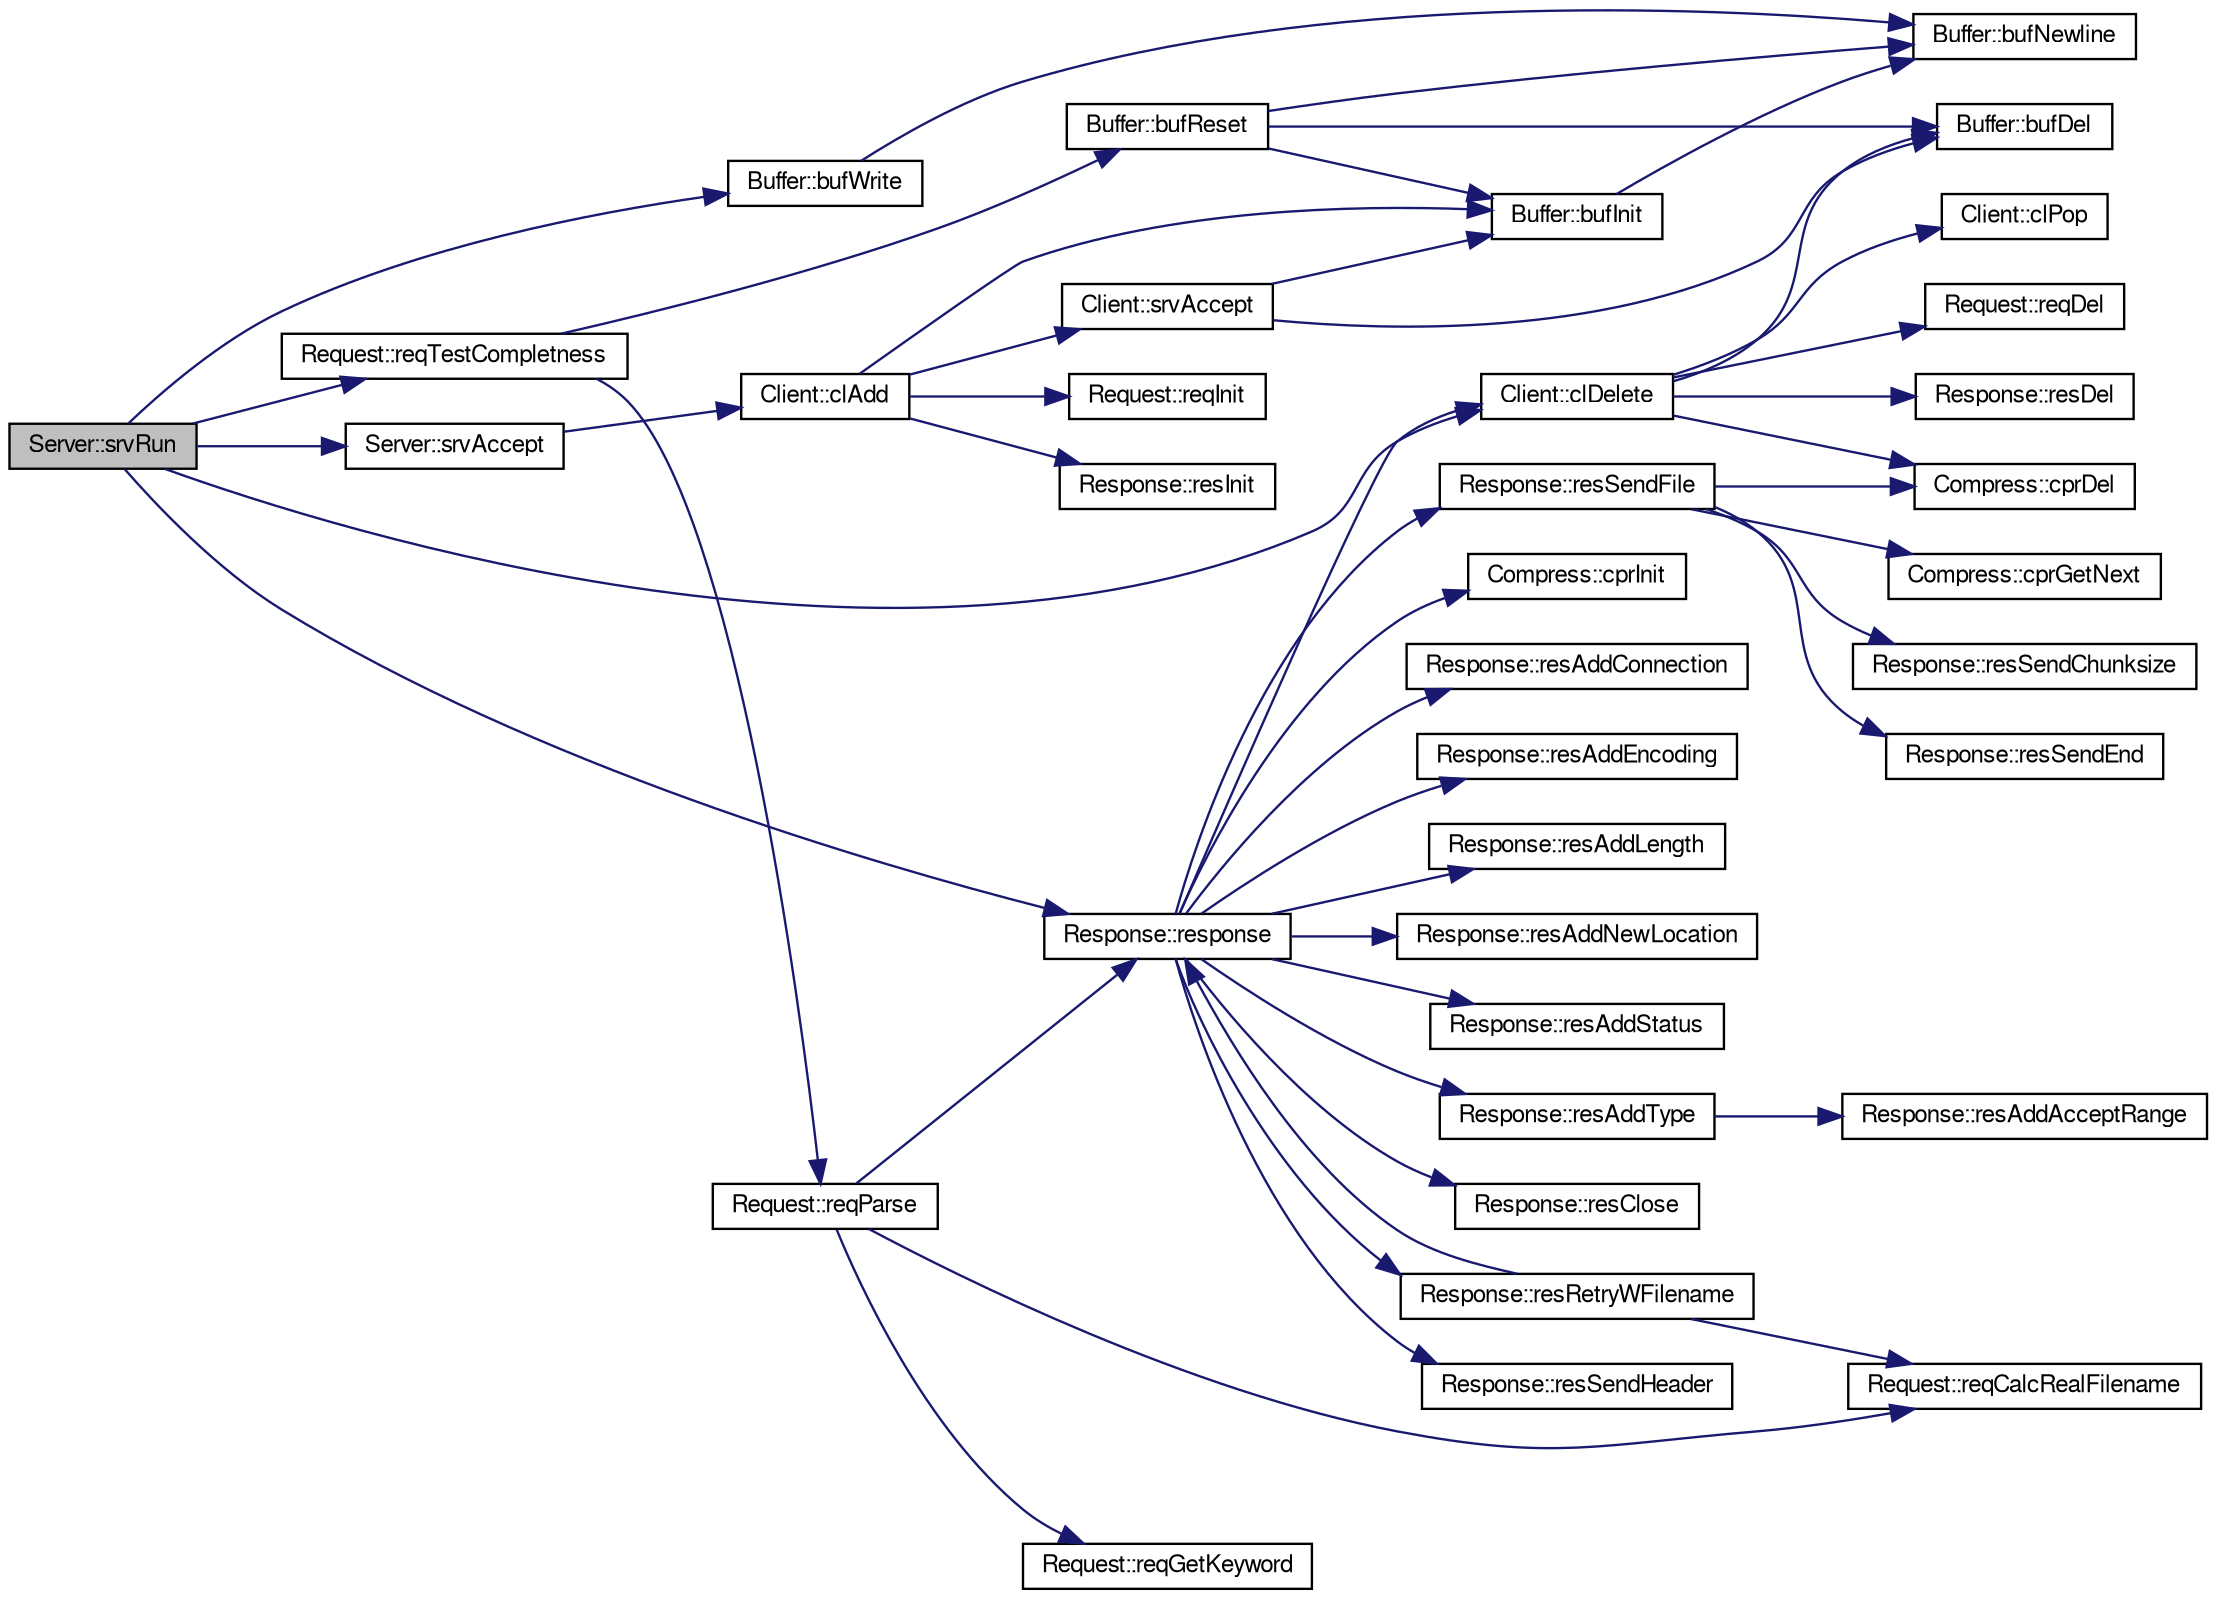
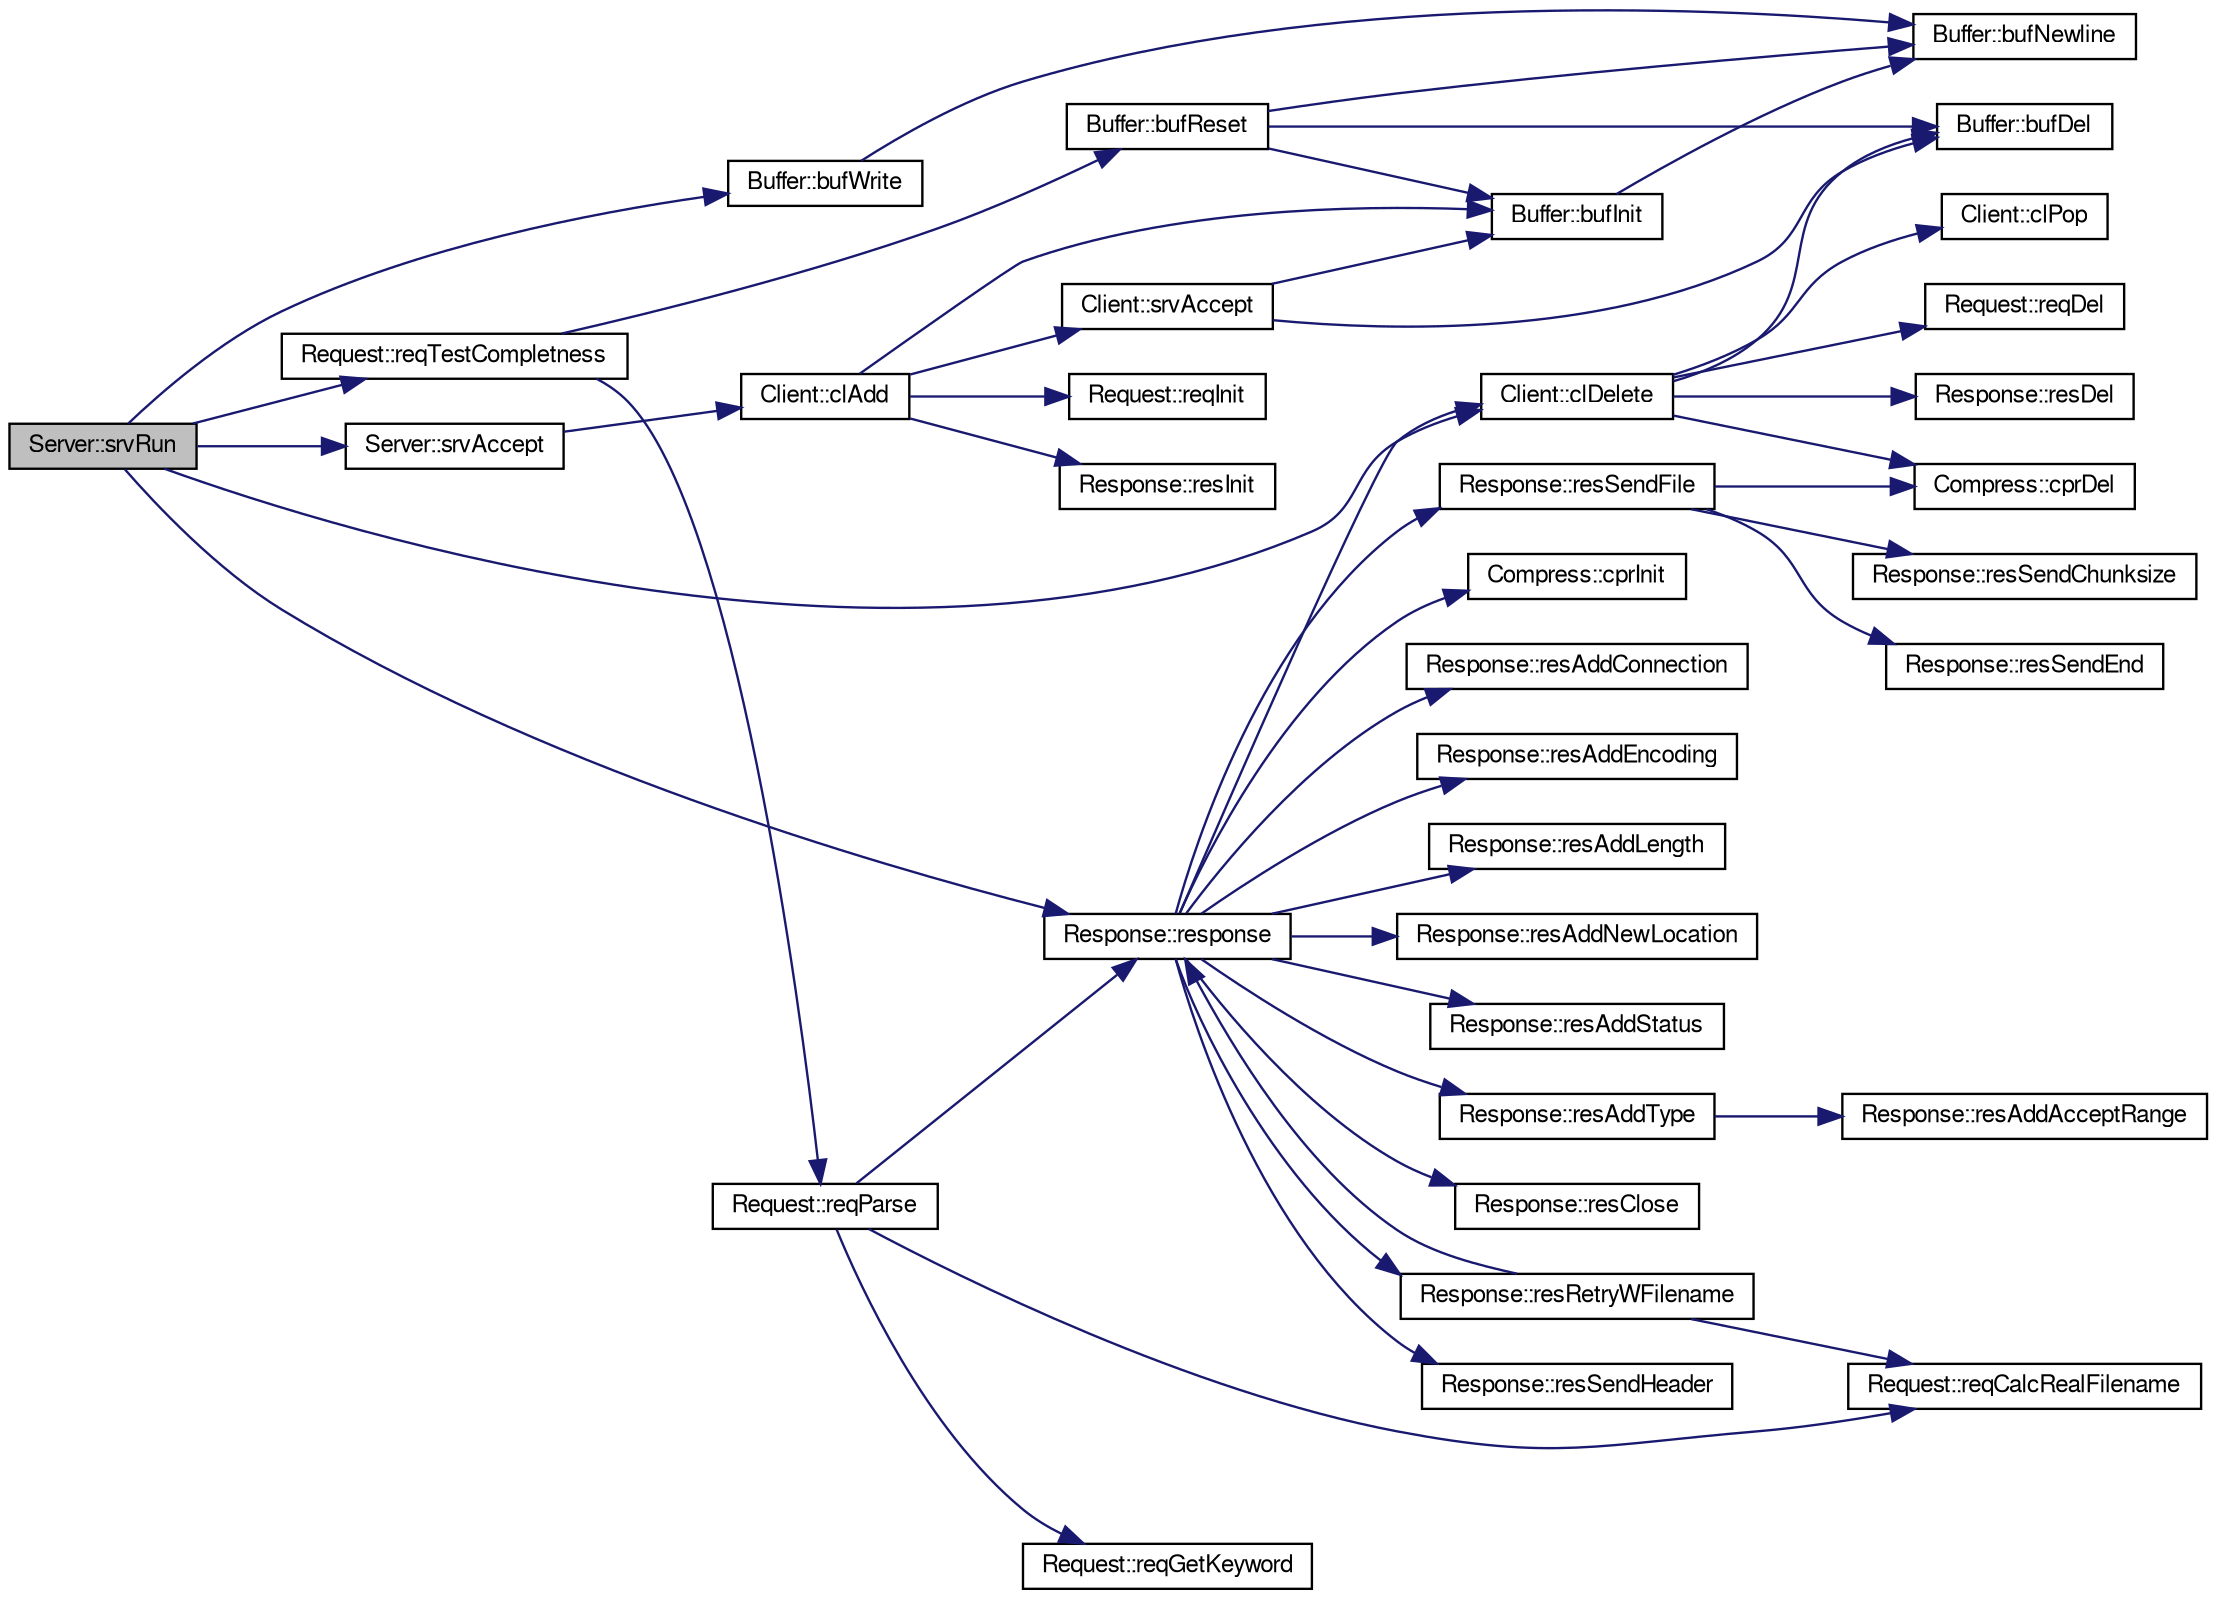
  digraph {
    rankdir=LR
    node [color=black fontname=FreeSans fontsize=10 shape=record]
    edge [color=midnightblue fontname=FreeSans fontsize=10 labelfontname=FreeSans labelfontsize=10 style=solid]
    n1 [fillcolor=grey75 fontcolor=black height=0.2 label="Server::srvRun" style=filled width=0.4]
    n2 [height=0.2 label="Buffer::bufWrite" width=0.4]
    n3 [height=0.2 label="Client::clDelete" width=0.4]
    n4 [height=0.2 label="Request::reqTestCompletness" width=0.4]
    n5 [height=0.2 label="Response::response" width=0.4]
    n6 [height=0.2 label="Server::srvAccept" width=0.4]
    n7 [height=0.2 label="Buffer::bufNewline" width=0.4]
    n8 [height=0.2 label="Buffer::bufDel" width=0.4]
    n9 [height=0.2 label="Client::clPop" width=0.4]
    n10 [height=0.2 label="Compress::cprDel" width=0.4]
    n11 [height=0.2 label="Request::reqDel" width=0.4]
    n12 [height=0.2 label="Response::resDel" width=0.4]
    n13 [height=0.2 label="Buffer::bufReset" width=0.4]
    n14 [height=0.2 label="Request::reqParse" width=0.4]
    n15 [height=0.2 label="Compress::cprInit" width=0.4]
    n16 [height=0.2 label="Response::resAddConnection" width=0.4]
    n17 [height=0.2 label="Response::resAddEncoding" width=0.4]
    n18 [height=0.2 label="Response::resAddLength" width=0.4]
    n19 [height=0.2 label="Response::resAddNewLocation" width=0.4]
    n20 [height=0.2 label="Response::resAddStatus" width=0.4]
    n21 [height=0.2 label="Response::resAddType" width=0.4]
    n22 [height=0.2 label="Response::resClose" width=0.4]
    n23 [height=0.2 label="Response::resRetryWFilename" width=0.4]
    n24 [height=0.2 label="Response::resSendFile" width=0.4]
    n25 [height=0.2 label="Response::resSendHeader" width=0.4]
    n26 [height=0.2 label="Client::clAdd" width=0.4]
    n27 [height=0.2 label="Buffer::bufInit" width=0.4]
    n28 [height=0.2 label="Request::reqCalcRealFilename" width=0.4]
    n29 [height=0.2 label="Request::reqGetKeyword" width=0.4]
    n30 [height=0.2 label="Response::resAddAcceptRange" width=0.4]
-   n31 [height=0.2 label="Compress::cprGetNext" width=0.4]
    n32 [height=0.2 label="Response::resSendChunksize" width=0.4]
    n33 [height=0.2 label="Response::resSendEnd" width=0.4]
    n34 [height=0.2 label="Client::srvAccept" width=0.4]
    n35 [height=0.2 label="Request::reqInit" width=0.4]
    n36 [height=0.2 label="Response::resInit" width=0.4]
    n1 -> n2
    n1 -> n3
    n1 -> n4
    n1 -> n5
    n1 -> n6
    n2 -> n7
    n3 -> n8
    n3 -> n9
    n3 -> n10
    n3 -> n11
    n3 -> n12
    n4 -> n13
    n4 -> n14
    n5 -> n3
    n5 -> n15
    n5 -> n16
    n5 -> n17
    n5 -> n18
    n5 -> n19
    n5 -> n20
    n5 -> n21
    n5 -> n22
    n5 -> n23
    n5 -> n24
    n5 -> n25
    n6 -> n26
    n13 -> n7
    n13 -> n8
    n13 -> n27
    n14 -> n5
    n14 -> n28
    n14 -> n29
    n21 -> n30
    n23 -> n5
    n23 -> n28
    n24 -> n10
-   n24 -> n31
    n24 -> n32
    n24 -> n33
    n26 -> n27
    n26 -> n34
    n26 -> n35
    n26 -> n36
    n27 -> n7
    n34 -> n8
    n34 -> n27
  }
